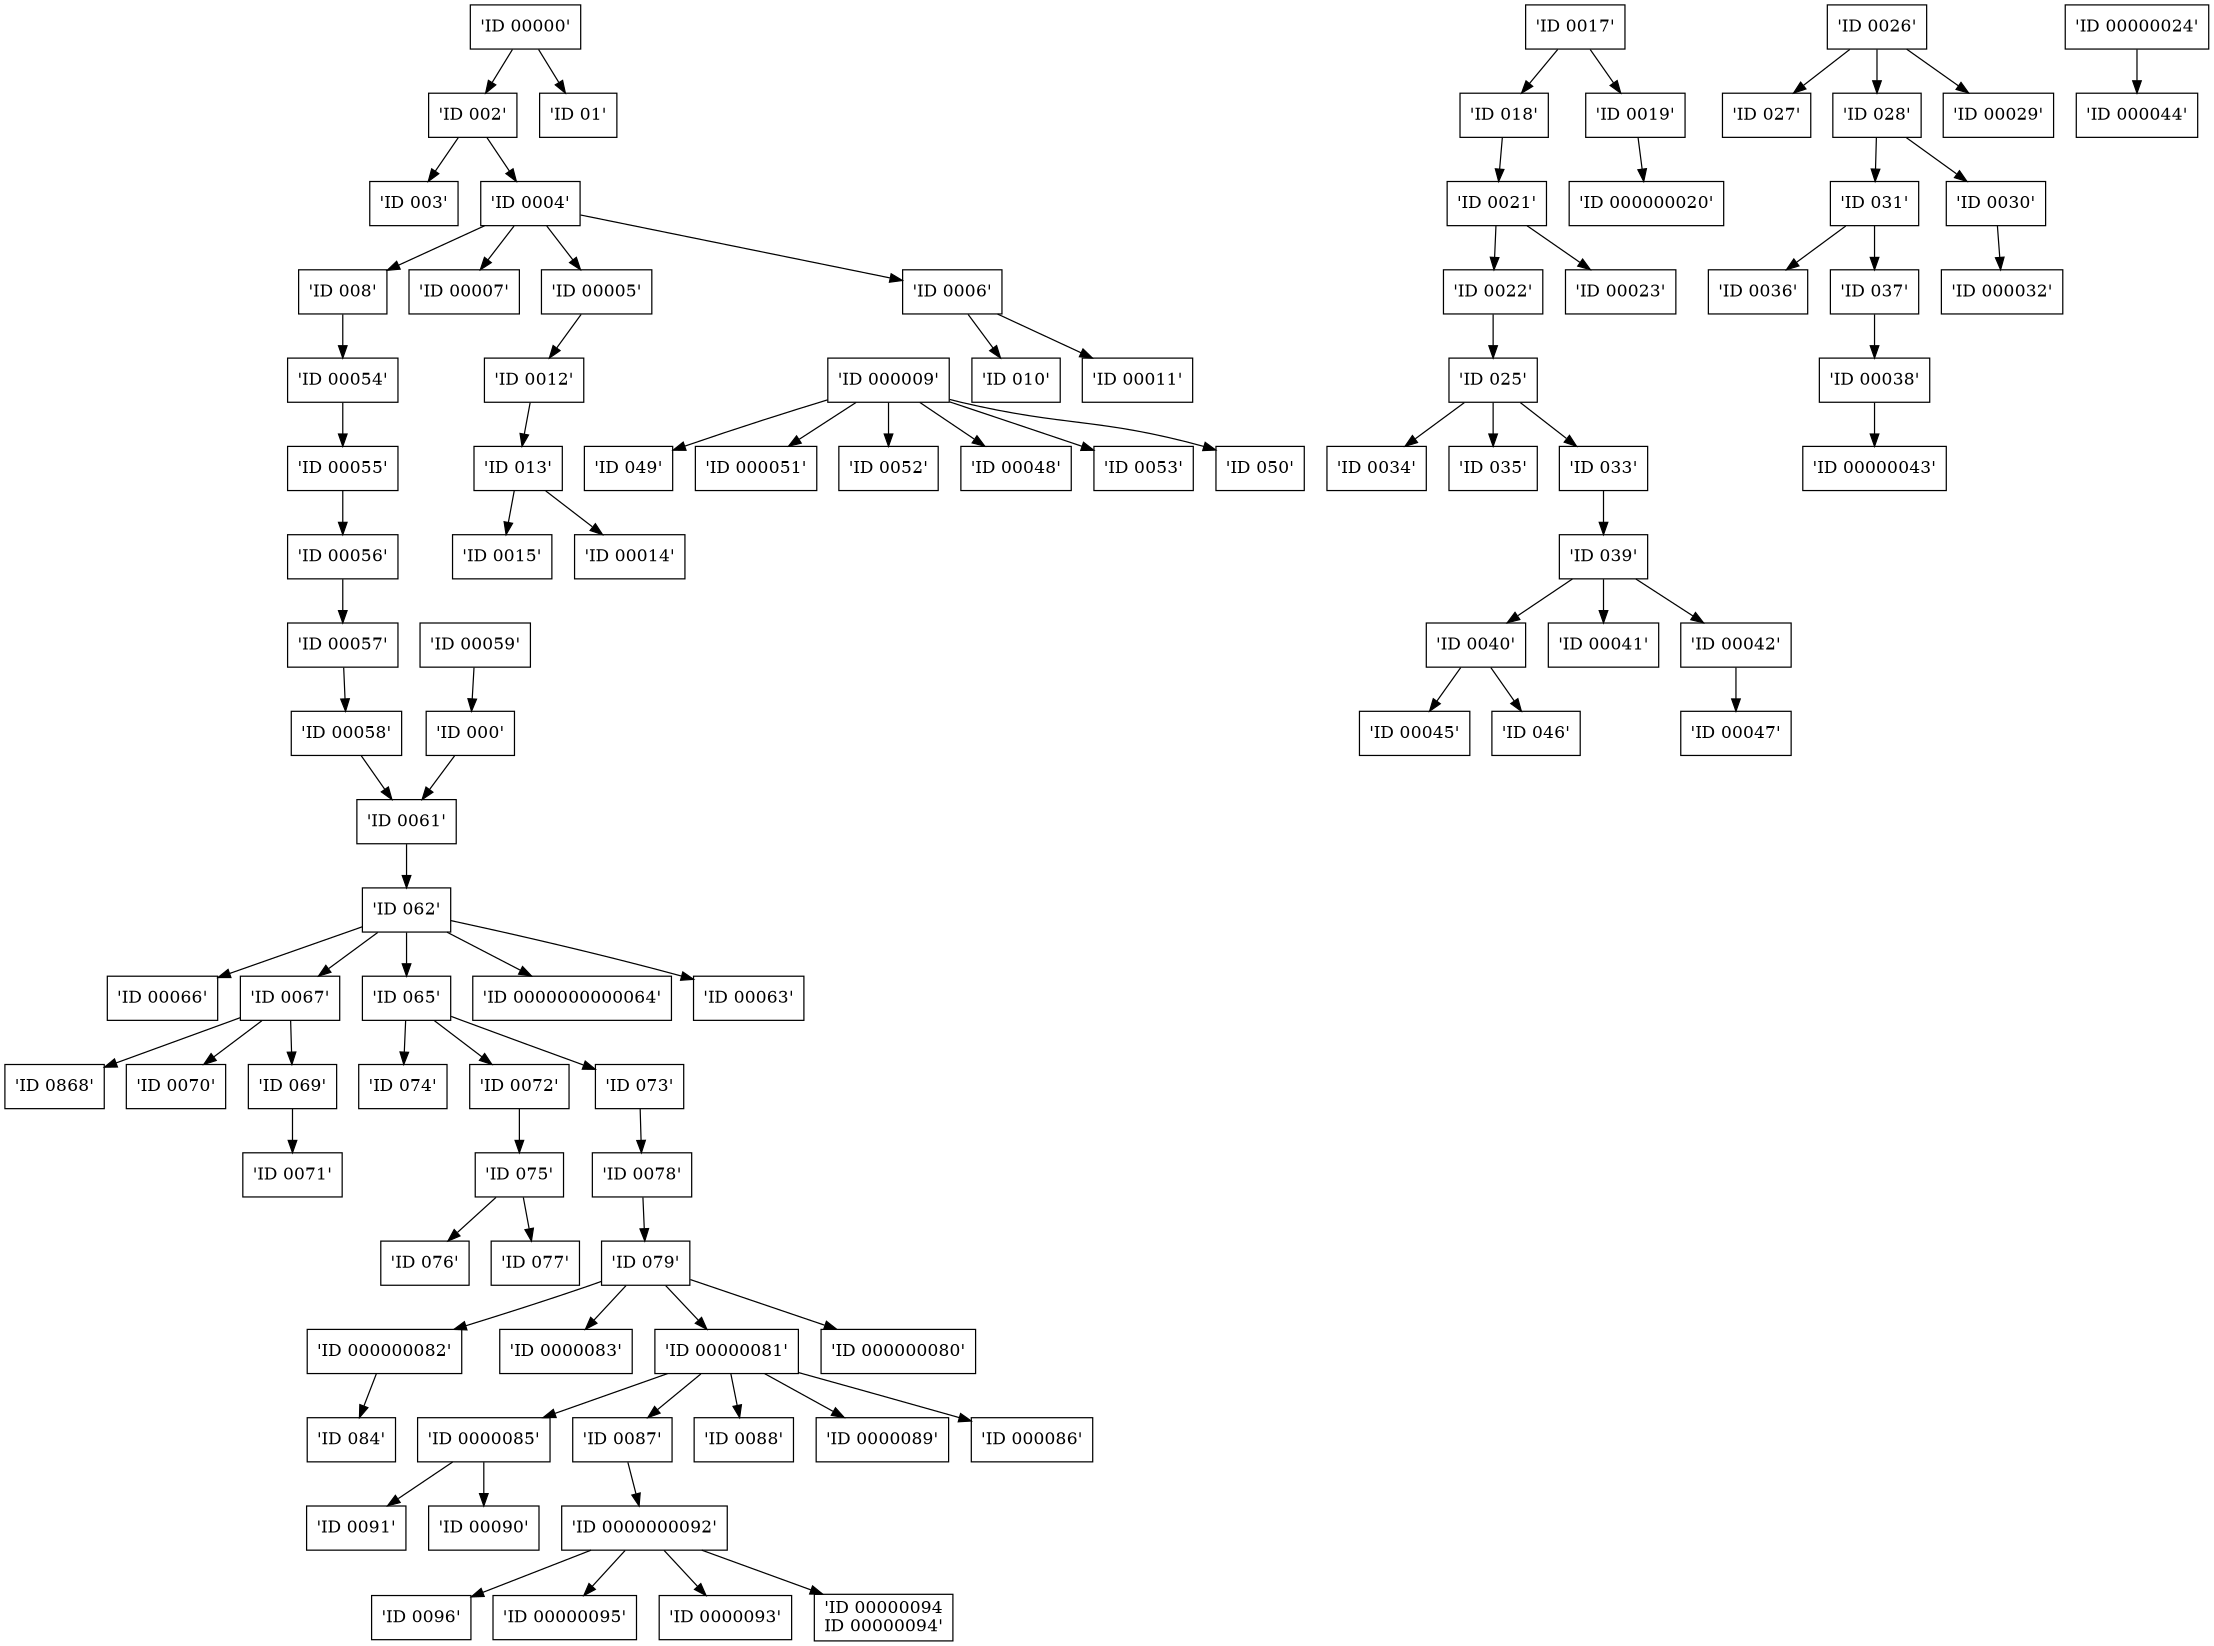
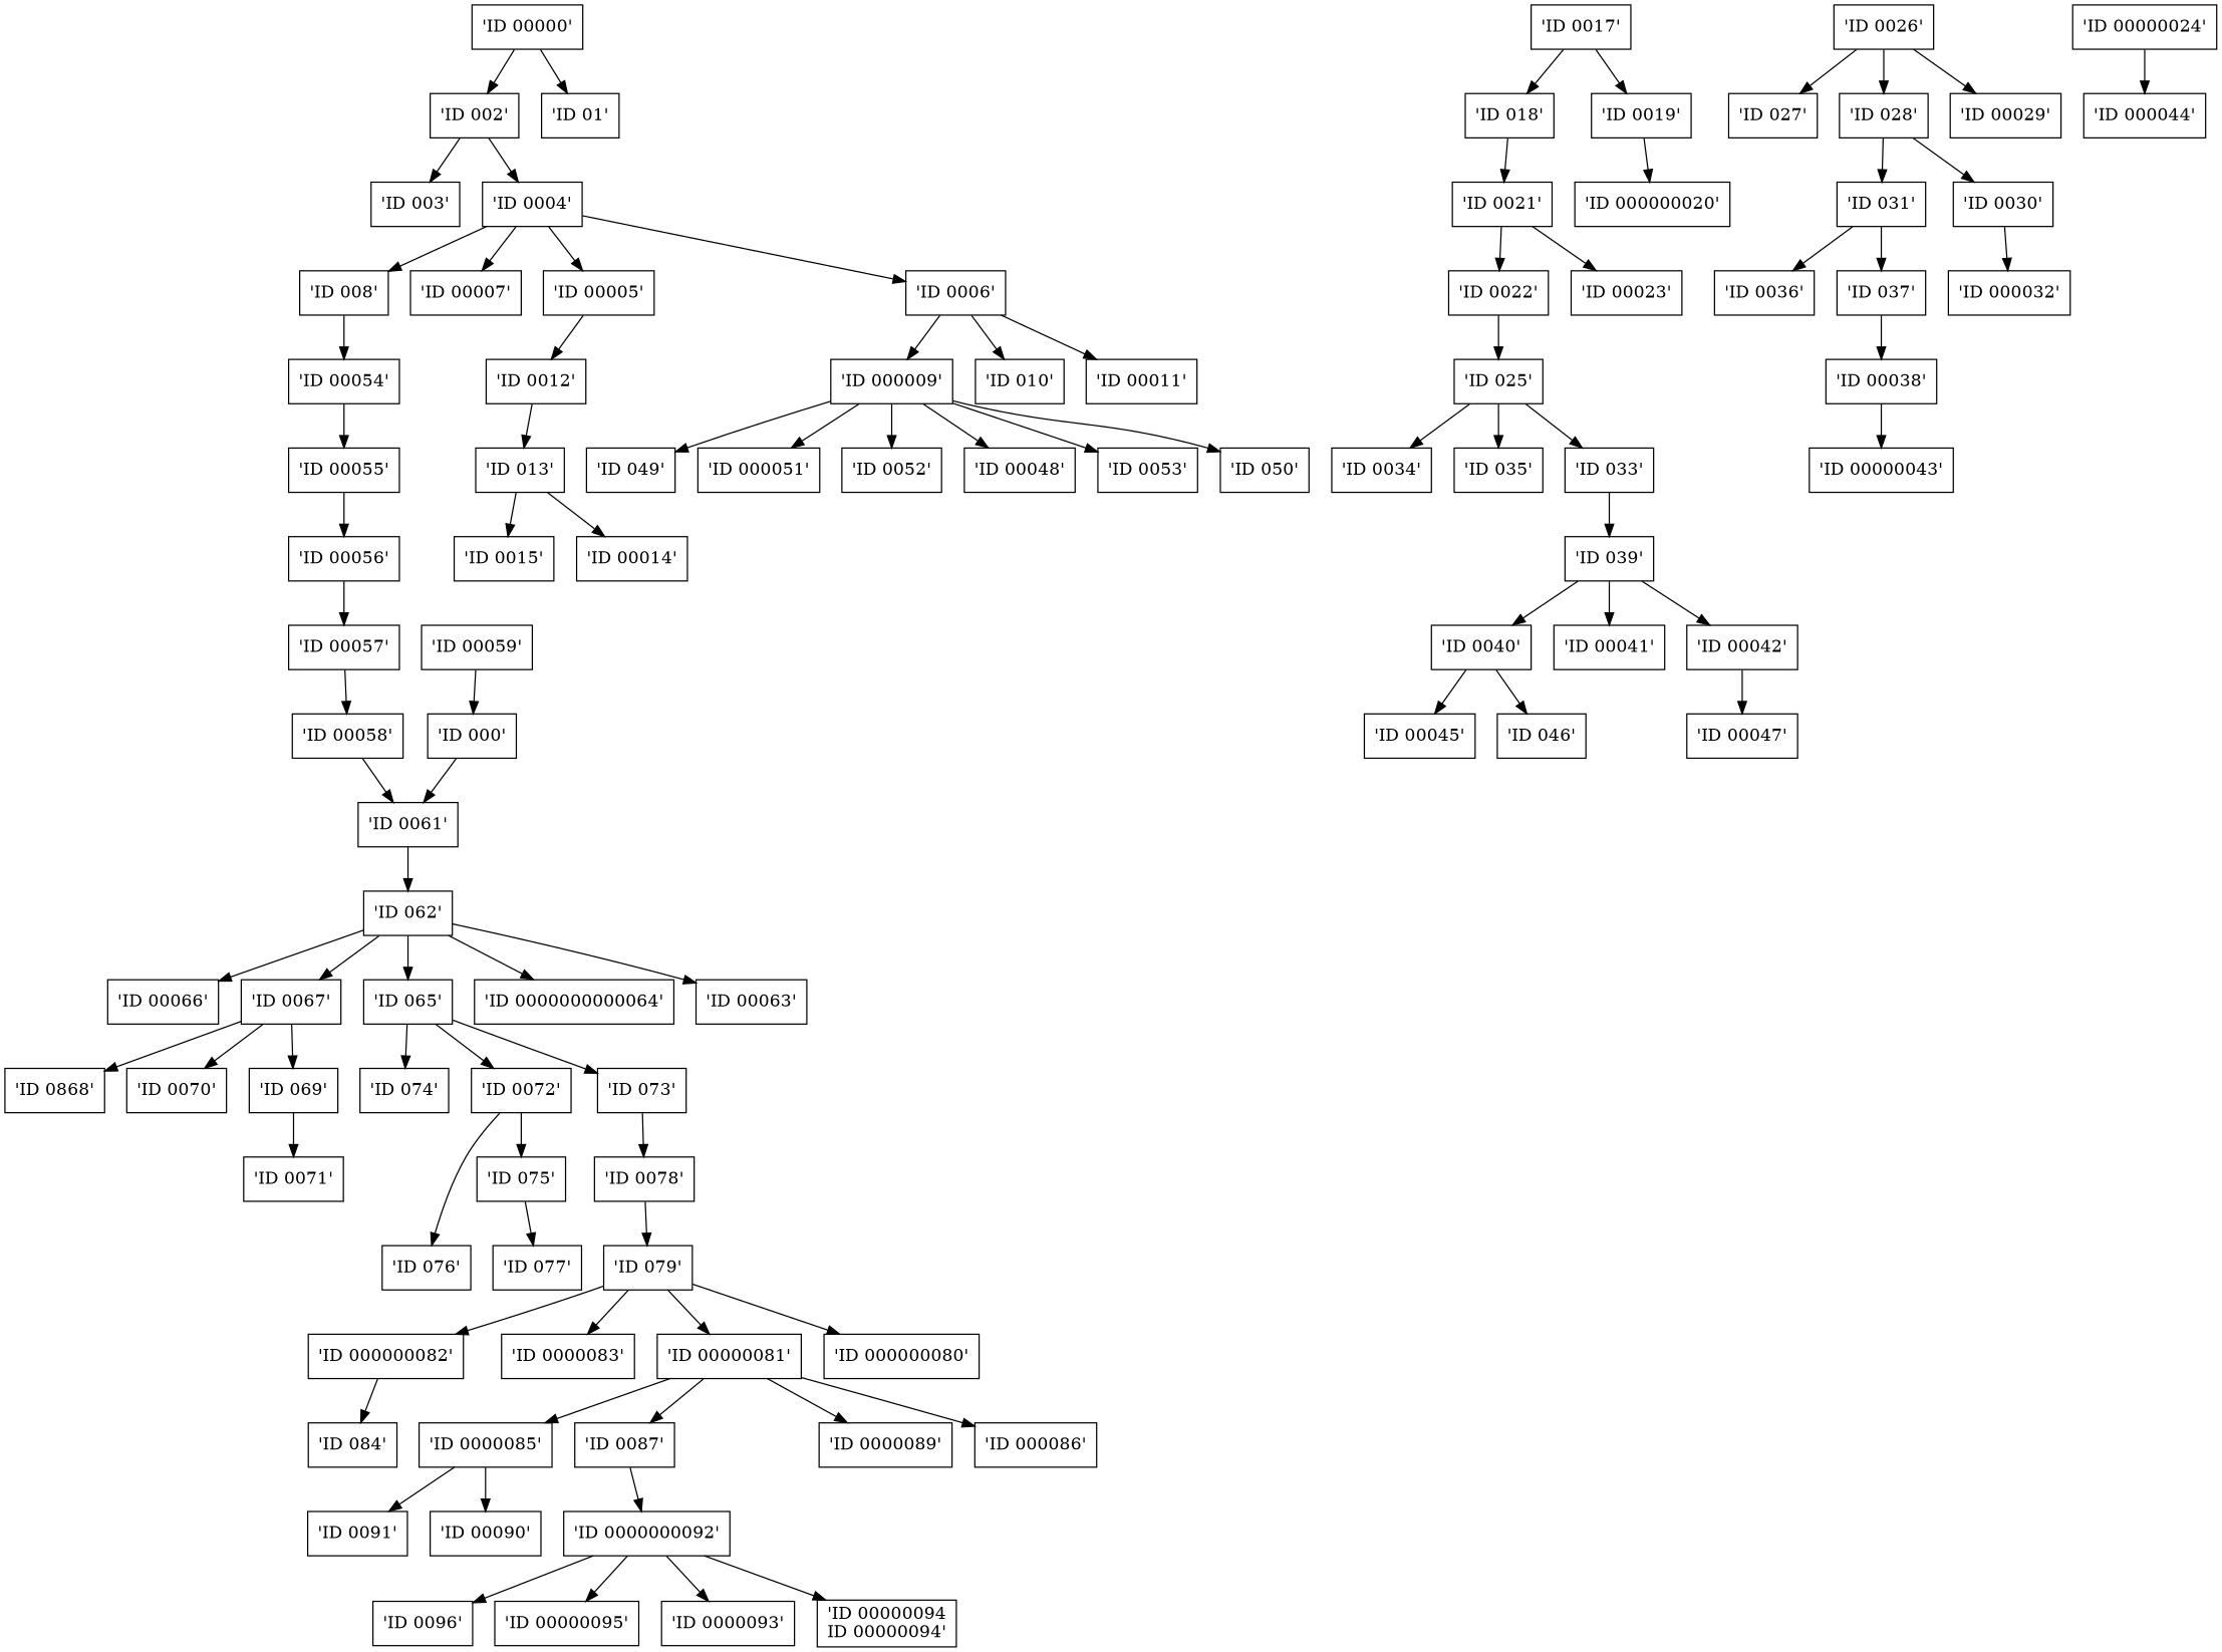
  digraph {
    d2tdocpreamble="\usetikzlibrary{calc}\tikzstyle{fork vertical} =[to path={|- ($(\tikztostart)!0.3!(\tikztotarget)$) -| (\tikztotarget) \tikztonodes}]"
    rankdir=TB
    node [shape=box style=",anchor=north" texmode=verbatim]
    edge [lblstyle=auto topath="fork vertical"]
    n1 [label="'ID 00000'" style=",anchor=south"]
    n2 [label="'ID 002'"]
    n3 [label="'ID 01'"]
    n4 [label="'ID 003'"]
    n5 [label="'ID 0004'"]
    n6 [label="'ID 008'"]
    n7 [label="'ID 00007'"]
    n8 [label="'ID 00005'"]
    n9 [label="'ID 0006'"]
    n10 [label="'ID 00054'"]
    n11 [label="'ID 0012'"]
    n12 [label="'ID 000009'"]
    n13 [label="'ID 010'"]
    n14 [label="'ID 00011'"]
    n15 [label="'ID 00055'"]
    n16 [label="'ID 013'"]
    n17 [label="'ID 049'"]
    n18 [label="'ID 000051'"]
    n19 [label="'ID 0052'"]
    n20 [label="'ID 00048'"]
    n21 [label="'ID 0053'"]
    n22 [label="'ID 050'"]
    n23 [label="'ID 00056'"]
    n24 [label="'ID 0015'"]
    n25 [label="'ID 00014'"]
    n26 [label="'ID 00057'"]
    n27 [label="'ID 0017'"]
    n28 [label="'ID 018'"]
    n29 [label="'ID 0019'"]
    n30 [label="'ID 0021'"]
    n31 [label="'ID 000000020'"]
    n32 [label="'ID 0022'"]
    n33 [label="'ID 00023'"]
    n34 [label="'ID 025'"]
    n35 [label="'ID 0034'"]
    n36 [label="'ID 035'"]
    n37 [label="'ID 033'"]
    n38 [label="'ID 0026'"]
    n39 [label="'ID 027'"]
    n40 [label="'ID 028'"]
    n41 [label="'ID 00029'"]
    n42 [label="'ID 00000024'"]
    n43 [label="'ID 000044'"]
    n44 [label="'ID 039'"]
    n45 [label="'ID 031'"]
    n46 [label="'ID 0030'"]
    n47 [label="'ID 0040'"]
    n48 [label="'ID 00041'"]
    n49 [label="'ID 00042'"]
    n50 [label="'ID 0036'"]
    n51 [label="'ID 037'"]
    n52 [label="'ID 000032'"]
    n53 [label="'ID 00045'"]
    n54 [label="'ID 046'"]
    n55 [label="'ID 00047'"]
    n56 [label="'ID 00038'"]
    n57 [label="'ID 00000043'"]
    n58 [label="'ID 00058'"]
    n59 [label="'ID 0061'"]
    n60 [label="'ID 00059'"]
    n61 [label="'ID 000'"]
    n62 [label="'ID 062'"]
    n63 [label="'ID 00066'"]
    n64 [label="'ID 0067'"]
    n65 [label="'ID 065'"]
    n66 [label="'ID 0000000000064'"]
    n67 [label="'ID 00063'"]
    n68 [label="'ID 0868'"]
    n69 [label="'ID 0070'"]
    n70 [label="'ID 069'"]
    n71 [label="'ID 074'"]
    n72 [label="'ID 0072'"]
    n73 [label="'ID 073'"]
    n74 [label="'ID 0071'"]
    n75 [label="'ID 075'"]
    n76 [label="'ID 0078'"]
    n77 [label="'ID 076'"]
    n78 [label="'ID 077'"]
    n79 [label="'ID 079'"]
    n80 [label="'ID 000000082'"]
    n81 [label="'ID 0000083'"]
    n82 [label="'ID 00000081'"]
    n83 [label="'ID 000000080'"]
    n84 [label="'ID 084'"]
    n85 [label="'ID 0000085'"]
    n86 [label="'ID 0087'"]
-   n87 [label="'ID 0088'"]
    n88 [label="'ID 0000089'"]
    n89 [label="'ID 000086'"]
    n90 [label="'ID 0091'"]
    n91 [label="'ID 00090'"]
    n92 [label="'ID 0000000092'"]
    n93 [label="'ID 0096'"]
    n94 [label="'ID 00000095'"]
    n95 [label="'ID 0000093'"]
    n96 [label="'ID 00000094\nID 00000094'"]
    n1 -> n2
    n1 -> n3
    n2 -> n4
    n2 -> n5
    n5 -> n6
    n5 -> n7
    n5 -> n8
    n5 -> n9
    n6 -> n10
    n8 -> n11
+   n9 -> n12
    n9 -> n13
    n9 -> n14
    n10 -> n15
    n11 -> n16
    n12 -> n17
    n12 -> n18
    n12 -> n19
    n12 -> n20
    n12 -> n21
    n12 -> n22
    n15 -> n23
    n16 -> n24
    n16 -> n25
    n23 -> n26
    n26 -> n58
    n27 -> n28
    n27 -> n29
    n28 -> n30
    n29 -> n31
    n30 -> n32
    n30 -> n33
    n32 -> n34
    n34 -> n35
    n34 -> n36
    n34 -> n37
    n37 -> n44
    n38 -> n39
    n38 -> n40
    n38 -> n41
    n40 -> n45
    n40 -> n46
    n42 -> n43
    n44 -> n47
    n44 -> n48
    n44 -> n49
    n45 -> n50
    n45 -> n51
    n46 -> n52
    n47 -> n53
    n47 -> n54
    n49 -> n55
    n51 -> n56
    n56 -> n57
    n58 -> n59
    n59 -> n62
    n60 -> n61
    n61 -> n59
    n62 -> n63
    n62 -> n64
    n62 -> n65
    n62 -> n66
    n62 -> n67
    n64 -> n68
    n64 -> n69
    n64 -> n70
    n65 -> n71
    n65 -> n72
    n65 -> n73
    n70 -> n74
    n72 -> n75
    n73 -> n76
-   n75 -> n77
+   n72 -> n77
    n75 -> n78
    n76 -> n79
    n79 -> n80
    n79 -> n81
    n79 -> n82
    n79 -> n83
    n80 -> n84
    n82 -> n85
    n82 -> n86
-   n82 -> n87
    n82 -> n88
    n82 -> n89
    n85 -> n90
    n85 -> n91
    n86 -> n92
    n92 -> n93
    n92 -> n94
    n92 -> n95
    n92 -> n96
  }
